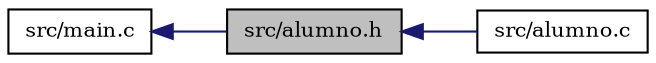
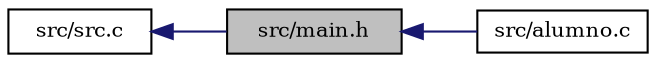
  digraph {
    fontname="DejaVu Serif"
    rankdir=LR
    node [color=black fillcolor=white fontname="DejaVu Serif" fontsize=10 shape=record style=filled]
    edge [color=midnightblue dir=back fontname="DejaVu Serif" fontsize=10 labelfontname=Helvetica labelfontsize=10 style=solid]
-   n1 [fillcolor=grey75 fontcolor=black height=0.2 label="src/alumno.h" width=0.4]
+   n1 [fillcolor=grey75 fontcolor=black height=0.2 label="src/main.h" width=0.4]
    n2 [height=0.2 label="src/alumno.c" width=0.4]
-   n3 [height=0.2 label="src/main.c" width=0.4]
+   n3 [height=0.2 label="src/src.c" width=0.4]
    n1 -> n2
    n3 -> n1
  }
